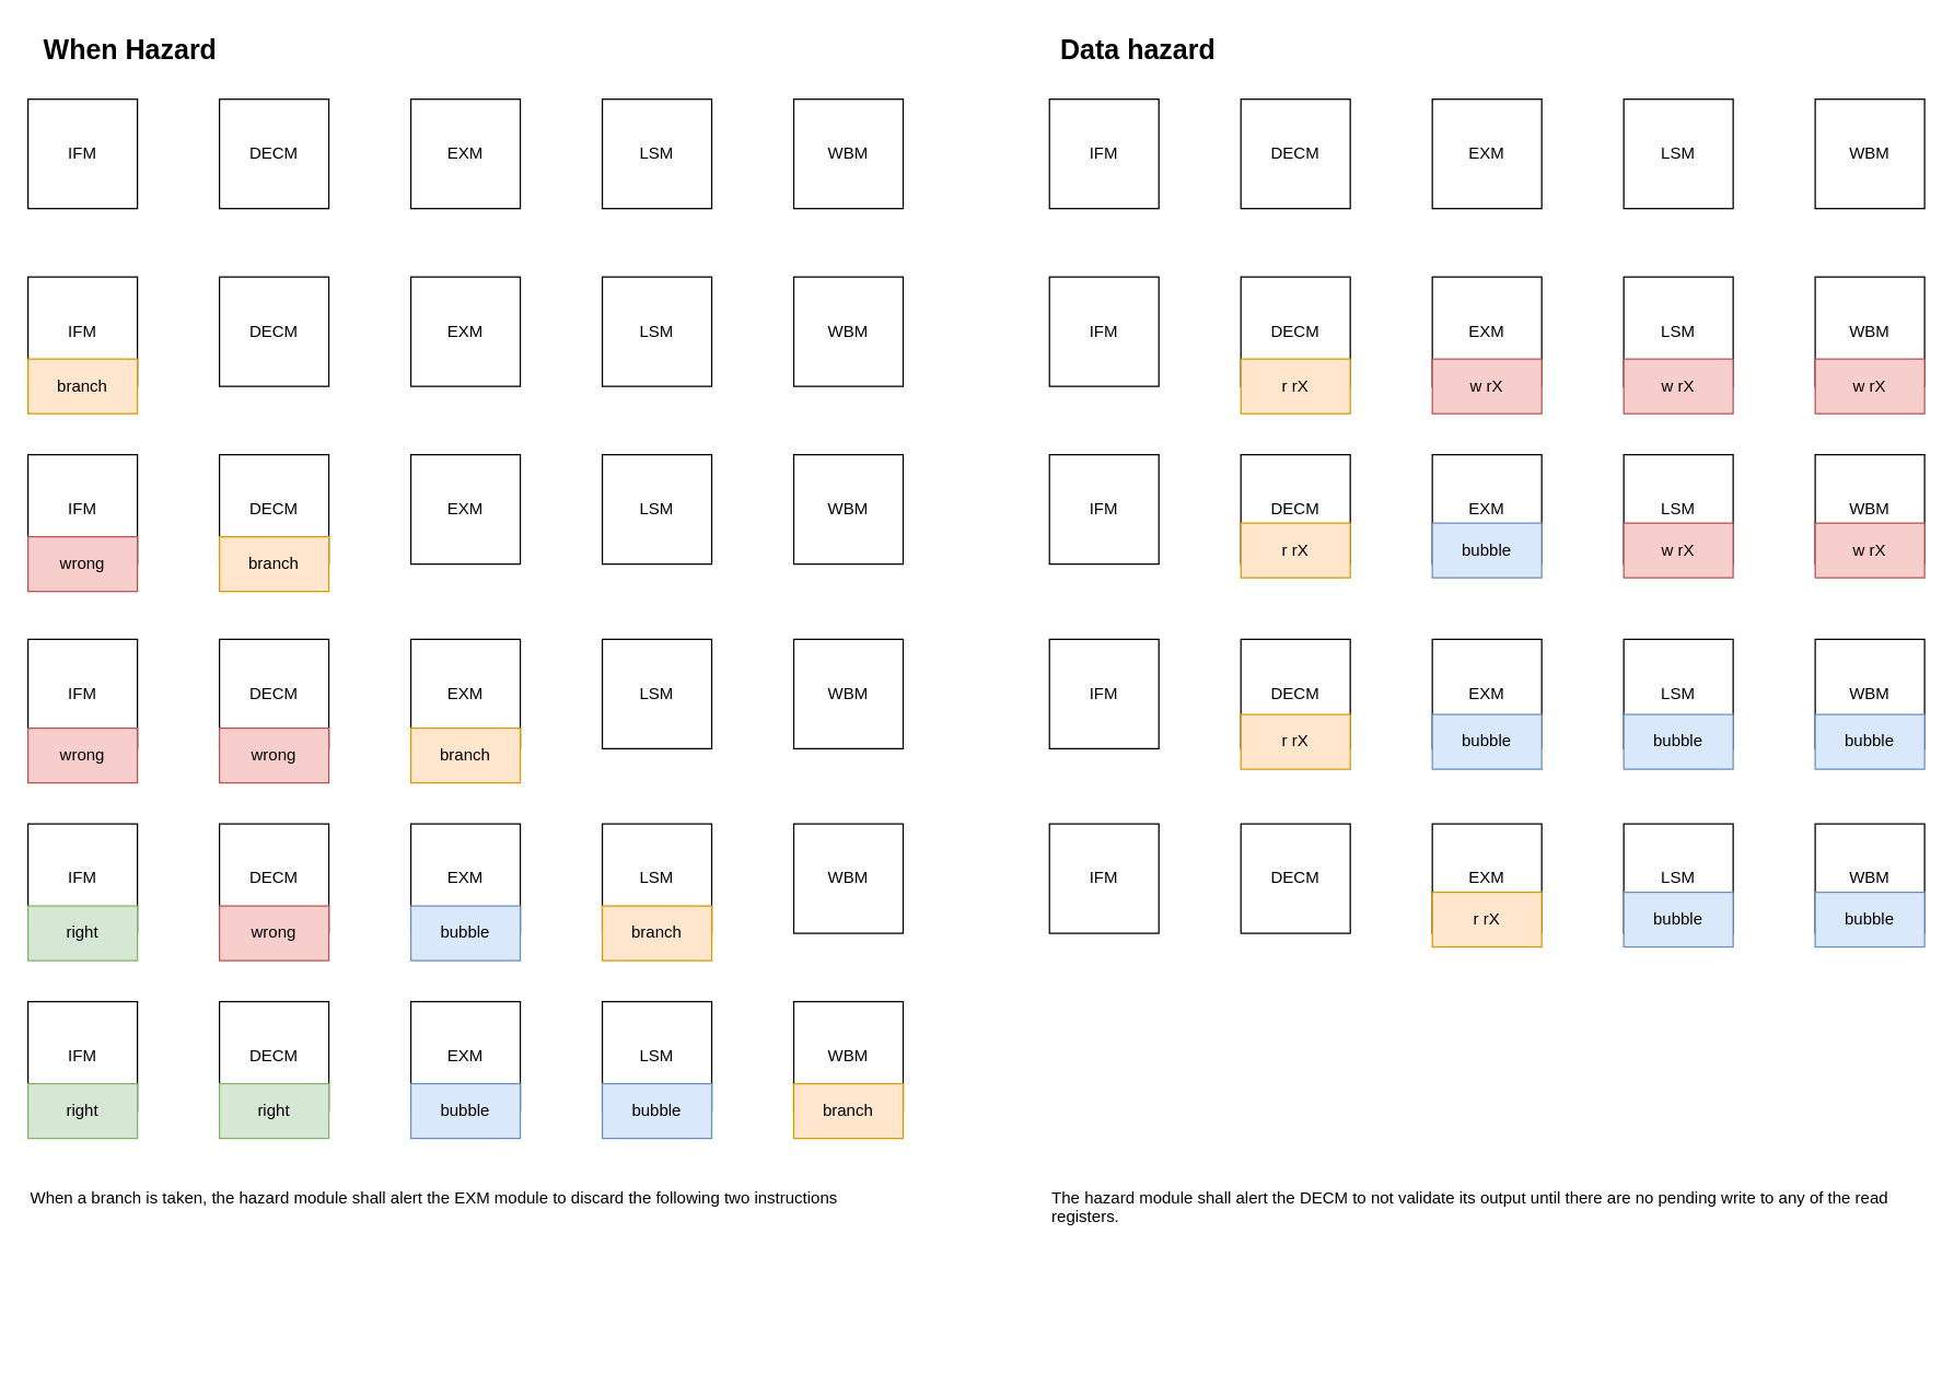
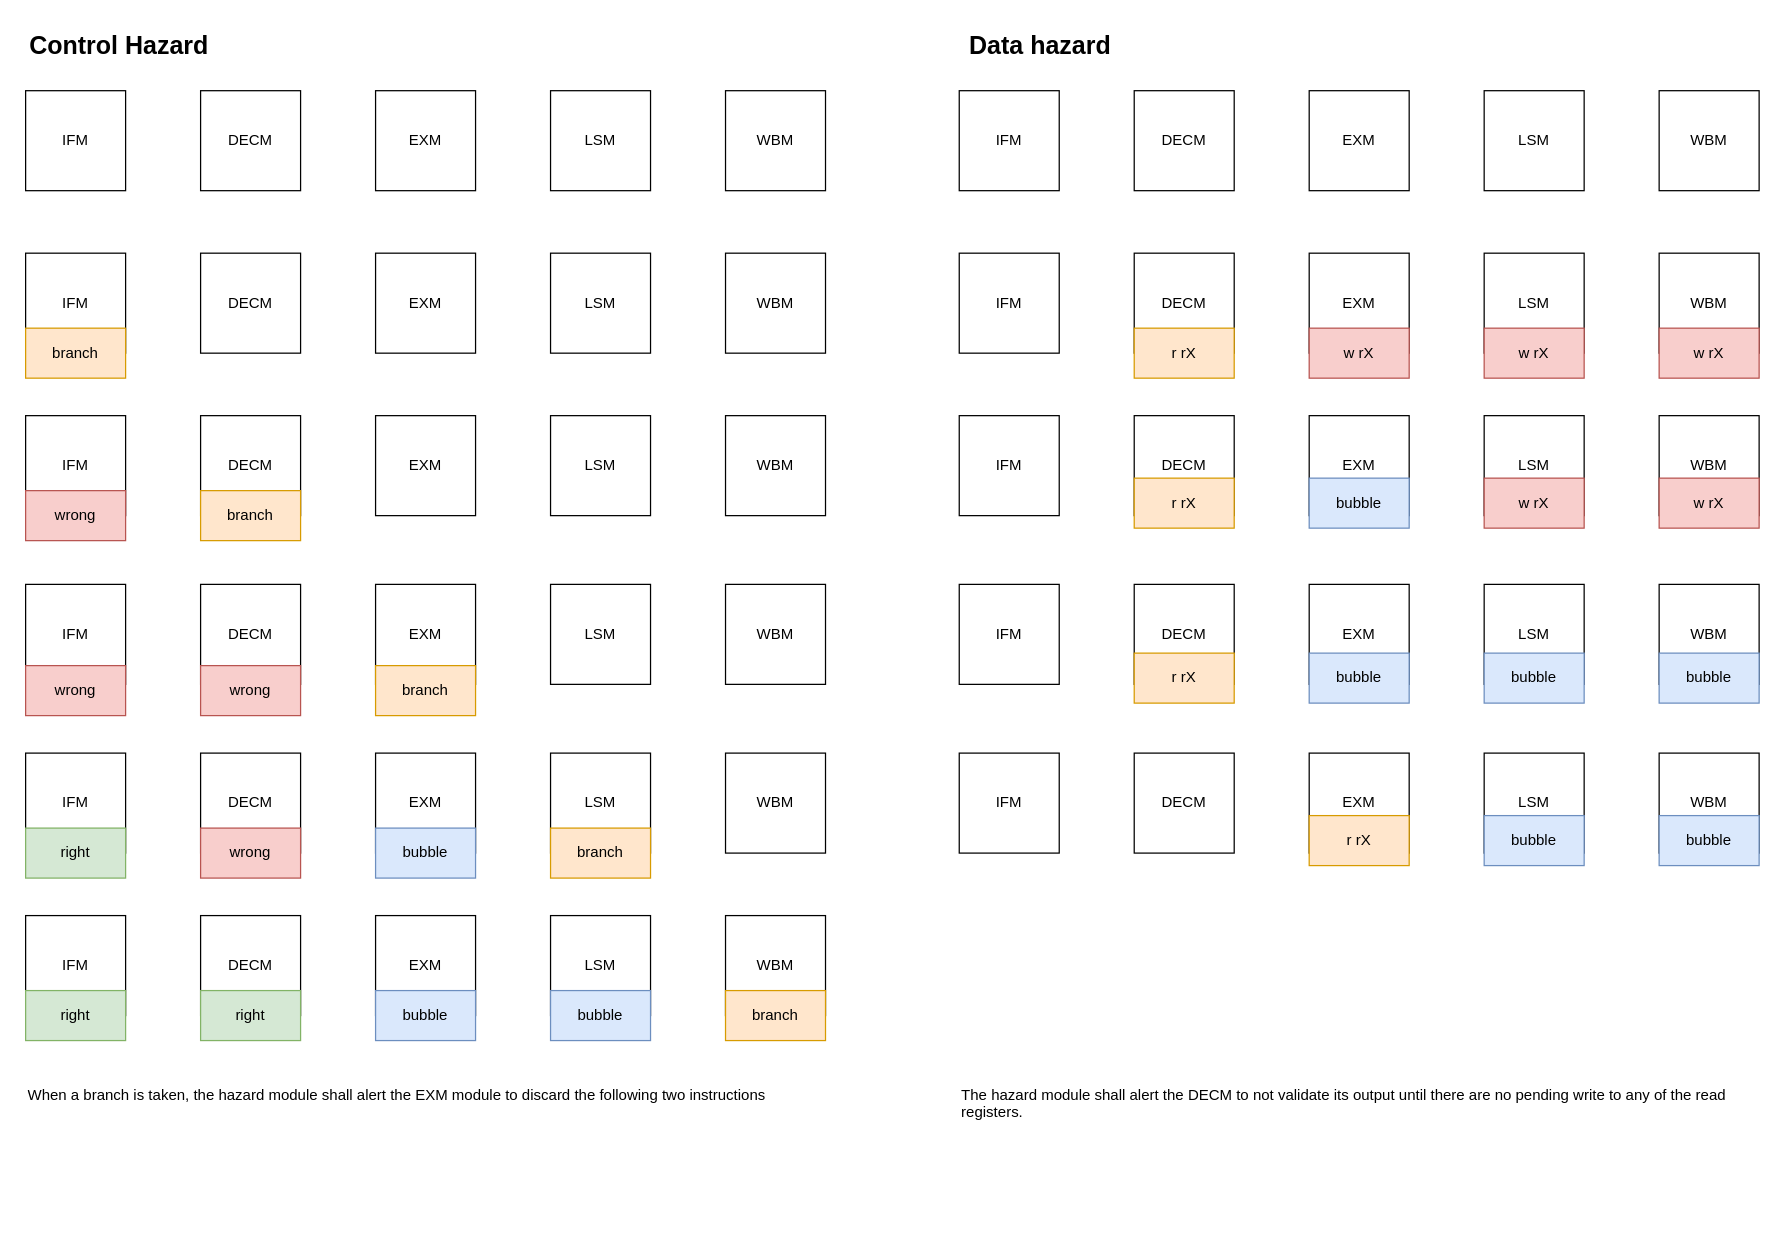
  <mxCell id="0" />
  <mxCell id="1" parent="0" />
- <mxCell id="2" value="When Hazard" style="text;html=1;align=center;verticalAlign=middle;whiteSpace=wrap;rounded=0;fontStyle=1;fontSize=20;" vertex="1" parent="1"><mxGeometry x="20" y="20" width="150" height="30" as="geometry" /></mxCell>
+ <mxCell id="2" value="Control Hazard" style="text;html=1;align=center;verticalAlign=middle;whiteSpace=wrap;rounded=0;fontStyle=1;fontSize=20;" vertex="1" parent="1"><mxGeometry x="20" y="20" width="150" height="30" as="geometry" /></mxCell>
  <mxCell id="3" value="IFM" style="whiteSpace=wrap;html=1;aspect=fixed;" vertex="1" parent="1"><mxGeometry x="20" y="72" width="80" height="80" as="geometry" /></mxCell>
  <mxCell id="4" value="DECM" style="whiteSpace=wrap;html=1;aspect=fixed;" vertex="1" parent="1"><mxGeometry x="160" y="72" width="80" height="80" as="geometry" /></mxCell>
  <mxCell id="5" value="EXM" style="whiteSpace=wrap;html=1;aspect=fixed;" vertex="1" parent="1"><mxGeometry x="300" y="72" width="80" height="80" as="geometry" /></mxCell>
  <mxCell id="6" value="LSM" style="whiteSpace=wrap;html=1;aspect=fixed;" vertex="1" parent="1"><mxGeometry x="440" y="72" width="80" height="80" as="geometry" /></mxCell>
  <mxCell id="7" value="WBM" style="whiteSpace=wrap;html=1;aspect=fixed;" vertex="1" parent="1"><mxGeometry x="580" y="72" width="80" height="80" as="geometry" /></mxCell>
  <mxCell id="8" value="IFM" style="whiteSpace=wrap;html=1;aspect=fixed;" vertex="1" parent="1"><mxGeometry x="20" y="202" width="80" height="80" as="geometry" /></mxCell>
  <mxCell id="9" value="DECM" style="whiteSpace=wrap;html=1;aspect=fixed;" vertex="1" parent="1"><mxGeometry x="160" y="202" width="80" height="80" as="geometry" /></mxCell>
  <mxCell id="10" value="EXM" style="whiteSpace=wrap;html=1;aspect=fixed;" vertex="1" parent="1"><mxGeometry x="300" y="202" width="80" height="80" as="geometry" /></mxCell>
  <mxCell id="11" value="LSM" style="whiteSpace=wrap;html=1;aspect=fixed;" vertex="1" parent="1"><mxGeometry x="440" y="202" width="80" height="80" as="geometry" /></mxCell>
  <mxCell id="12" value="WBM" style="whiteSpace=wrap;html=1;aspect=fixed;" vertex="1" parent="1"><mxGeometry x="580" y="202" width="80" height="80" as="geometry" /></mxCell>
  <mxCell id="13" value="branch" style="rounded=0;whiteSpace=wrap;html=1;fillColor=#ffe6cc;strokeColor=#d79b00;" vertex="1" parent="1"><mxGeometry x="20" y="262" width="80" height="40" as="geometry" /></mxCell>
  <mxCell id="14" value="IFM" style="whiteSpace=wrap;html=1;aspect=fixed;" vertex="1" parent="1"><mxGeometry x="20" y="332" width="80" height="80" as="geometry" /></mxCell>
  <mxCell id="15" value="DECM" style="whiteSpace=wrap;html=1;aspect=fixed;" vertex="1" parent="1"><mxGeometry x="160" y="332" width="80" height="80" as="geometry" /></mxCell>
  <mxCell id="16" value="EXM" style="whiteSpace=wrap;html=1;aspect=fixed;" vertex="1" parent="1"><mxGeometry x="300" y="332" width="80" height="80" as="geometry" /></mxCell>
  <mxCell id="17" value="LSM" style="whiteSpace=wrap;html=1;aspect=fixed;" vertex="1" parent="1"><mxGeometry x="440" y="332" width="80" height="80" as="geometry" /></mxCell>
  <mxCell id="18" value="WBM" style="whiteSpace=wrap;html=1;aspect=fixed;" vertex="1" parent="1"><mxGeometry x="580" y="332" width="80" height="80" as="geometry" /></mxCell>
  <mxCell id="19" value="branch" style="rounded=0;whiteSpace=wrap;html=1;fillColor=#ffe6cc;strokeColor=#d79b00;" vertex="1" parent="1"><mxGeometry x="160" y="392" width="80" height="40" as="geometry" /></mxCell>
  <mxCell id="20" value="IFM" style="whiteSpace=wrap;html=1;aspect=fixed;" vertex="1" parent="1"><mxGeometry x="20" y="467" width="80" height="80" as="geometry" /></mxCell>
  <mxCell id="21" value="DECM" style="whiteSpace=wrap;html=1;aspect=fixed;" vertex="1" parent="1"><mxGeometry x="160" y="467" width="80" height="80" as="geometry" /></mxCell>
  <mxCell id="22" value="EXM" style="whiteSpace=wrap;html=1;aspect=fixed;" vertex="1" parent="1"><mxGeometry x="300" y="467" width="80" height="80" as="geometry" /></mxCell>
  <mxCell id="23" value="LSM" style="whiteSpace=wrap;html=1;aspect=fixed;" vertex="1" parent="1"><mxGeometry x="440" y="467" width="80" height="80" as="geometry" /></mxCell>
  <mxCell id="24" value="WBM" style="whiteSpace=wrap;html=1;aspect=fixed;" vertex="1" parent="1"><mxGeometry x="580" y="467" width="80" height="80" as="geometry" /></mxCell>
  <mxCell id="25" value="branch" style="rounded=0;whiteSpace=wrap;html=1;fillColor=#ffe6cc;strokeColor=#d79b00;" vertex="1" parent="1"><mxGeometry x="300" y="532" width="80" height="40" as="geometry" /></mxCell>
  <mxCell id="26" value="wrong" style="rounded=0;whiteSpace=wrap;html=1;fillColor=#f8cecc;strokeColor=#b85450;" vertex="1" parent="1"><mxGeometry x="20" y="392" width="80" height="40" as="geometry" /></mxCell>
  <mxCell id="27" value="wrong" style="rounded=0;whiteSpace=wrap;html=1;fillColor=#f8cecc;strokeColor=#b85450;" vertex="1" parent="1"><mxGeometry x="160" y="532" width="80" height="40" as="geometry" /></mxCell>
  <mxCell id="28" value="wrong" style="rounded=0;whiteSpace=wrap;html=1;fillColor=#f8cecc;strokeColor=#b85450;" vertex="1" parent="1"><mxGeometry x="20" y="532" width="80" height="40" as="geometry" /></mxCell>
  <mxCell id="29" value="IFM" style="whiteSpace=wrap;html=1;aspect=fixed;" vertex="1" parent="1"><mxGeometry x="20" y="602" width="80" height="80" as="geometry" /></mxCell>
  <mxCell id="30" value="DECM" style="whiteSpace=wrap;html=1;aspect=fixed;" vertex="1" parent="1"><mxGeometry x="160" y="602" width="80" height="80" as="geometry" /></mxCell>
  <mxCell id="31" value="EXM" style="whiteSpace=wrap;html=1;aspect=fixed;" vertex="1" parent="1"><mxGeometry x="300" y="602" width="80" height="80" as="geometry" /></mxCell>
  <mxCell id="32" value="LSM" style="whiteSpace=wrap;html=1;aspect=fixed;" vertex="1" parent="1"><mxGeometry x="440" y="602" width="80" height="80" as="geometry" /></mxCell>
  <mxCell id="33" value="WBM" style="whiteSpace=wrap;html=1;aspect=fixed;" vertex="1" parent="1"><mxGeometry x="580" y="602" width="80" height="80" as="geometry" /></mxCell>
  <mxCell id="34" value="branch" style="rounded=0;whiteSpace=wrap;html=1;fillColor=#ffe6cc;strokeColor=#d79b00;" vertex="1" parent="1"><mxGeometry x="440" y="662" width="80" height="40" as="geometry" /></mxCell>
  <mxCell id="35" value="bubble" style="rounded=0;whiteSpace=wrap;html=1;fillColor=#dae8fc;strokeColor=#6c8ebf;" vertex="1" parent="1"><mxGeometry x="300" y="662" width="80" height="40" as="geometry" /></mxCell>
  <mxCell id="36" value="wrong" style="rounded=0;whiteSpace=wrap;html=1;fillColor=#f8cecc;strokeColor=#b85450;" vertex="1" parent="1"><mxGeometry x="160" y="662" width="80" height="40" as="geometry" /></mxCell>
  <mxCell id="37" value="right" style="rounded=0;whiteSpace=wrap;html=1;fillColor=#d5e8d4;strokeColor=#82b366;" vertex="1" parent="1"><mxGeometry x="20" y="662" width="80" height="40" as="geometry" /></mxCell>
  <mxCell id="38" value="IFM" style="whiteSpace=wrap;html=1;aspect=fixed;" vertex="1" parent="1"><mxGeometry x="20" y="732" width="80" height="80" as="geometry" /></mxCell>
  <mxCell id="39" value="DECM" style="whiteSpace=wrap;html=1;aspect=fixed;" vertex="1" parent="1"><mxGeometry x="160" y="732" width="80" height="80" as="geometry" /></mxCell>
  <mxCell id="40" value="EXM" style="whiteSpace=wrap;html=1;aspect=fixed;" vertex="1" parent="1"><mxGeometry x="300" y="732" width="80" height="80" as="geometry" /></mxCell>
  <mxCell id="41" value="LSM" style="whiteSpace=wrap;html=1;aspect=fixed;" vertex="1" parent="1"><mxGeometry x="440" y="732" width="80" height="80" as="geometry" /></mxCell>
  <mxCell id="42" value="WBM" style="whiteSpace=wrap;html=1;aspect=fixed;" vertex="1" parent="1"><mxGeometry x="580" y="732" width="80" height="80" as="geometry" /></mxCell>
  <mxCell id="43" value="branch" style="rounded=0;whiteSpace=wrap;html=1;fillColor=#ffe6cc;strokeColor=#d79b00;" vertex="1" parent="1"><mxGeometry x="580" y="792" width="80" height="40" as="geometry" /></mxCell>
  <mxCell id="44" value="bubble" style="rounded=0;whiteSpace=wrap;html=1;fillColor=#dae8fc;strokeColor=#6c8ebf;" vertex="1" parent="1"><mxGeometry x="440" y="792" width="80" height="40" as="geometry" /></mxCell>
  <mxCell id="45" value="bubble" style="rounded=0;whiteSpace=wrap;html=1;fillColor=#dae8fc;strokeColor=#6c8ebf;" vertex="1" parent="1"><mxGeometry x="300" y="792" width="80" height="40" as="geometry" /></mxCell>
  <mxCell id="46" value="right" style="rounded=0;whiteSpace=wrap;html=1;fillColor=#d5e8d4;strokeColor=#82b366;" vertex="1" parent="1"><mxGeometry x="160" y="792" width="80" height="40" as="geometry" /></mxCell>
  <mxCell id="47" value="right" style="rounded=0;whiteSpace=wrap;html=1;fillColor=#d5e8d4;strokeColor=#82b366;" vertex="1" parent="1"><mxGeometry x="20" y="792" width="80" height="40" as="geometry" /></mxCell>
  <mxCell id="48" value="&lt;p style=&quot;margin-top: 0px;&quot;&gt;When a branch is taken, the hazard module shall alert the EXM module to discard the following two instructions&lt;/p&gt;" style="text;html=1;whiteSpace=wrap;overflow=hidden;rounded=0;" vertex="1" parent="1"><mxGeometry x="20" y="862" width="620" height="120" as="geometry" /></mxCell>
  <mxCell id="49" value="Data hazard" style="text;html=1;align=center;verticalAlign=middle;whiteSpace=wrap;rounded=0;fontStyle=1;fontSize=20;" vertex="1" parent="1"><mxGeometry x="767" y="20" width="130" height="30" as="geometry" /></mxCell>
  <mxCell id="50" value="IFM" style="whiteSpace=wrap;html=1;aspect=fixed;" vertex="1" parent="1"><mxGeometry x="767" y="72" width="80" height="80" as="geometry" /></mxCell>
  <mxCell id="51" value="DECM" style="whiteSpace=wrap;html=1;aspect=fixed;" vertex="1" parent="1"><mxGeometry x="907" y="72" width="80" height="80" as="geometry" /></mxCell>
  <mxCell id="52" value="EXM" style="whiteSpace=wrap;html=1;aspect=fixed;" vertex="1" parent="1"><mxGeometry x="1047" y="72" width="80" height="80" as="geometry" /></mxCell>
  <mxCell id="53" value="LSM" style="whiteSpace=wrap;html=1;aspect=fixed;" vertex="1" parent="1"><mxGeometry x="1187" y="72" width="80" height="80" as="geometry" /></mxCell>
  <mxCell id="54" value="WBM" style="whiteSpace=wrap;html=1;aspect=fixed;" vertex="1" parent="1"><mxGeometry x="1327" y="72" width="80" height="80" as="geometry" /></mxCell>
  <mxCell id="55" value="IFM" style="whiteSpace=wrap;html=1;aspect=fixed;" vertex="1" parent="1"><mxGeometry x="767" y="202" width="80" height="80" as="geometry" /></mxCell>
  <mxCell id="56" value="DECM" style="whiteSpace=wrap;html=1;aspect=fixed;" vertex="1" parent="1"><mxGeometry x="907" y="202" width="80" height="80" as="geometry" /></mxCell>
  <mxCell id="57" value="EXM" style="whiteSpace=wrap;html=1;aspect=fixed;" vertex="1" parent="1"><mxGeometry x="1047" y="202" width="80" height="80" as="geometry" /></mxCell>
  <mxCell id="58" value="LSM" style="whiteSpace=wrap;html=1;aspect=fixed;" vertex="1" parent="1"><mxGeometry x="1187" y="202" width="80" height="80" as="geometry" /></mxCell>
  <mxCell id="59" value="WBM" style="whiteSpace=wrap;html=1;aspect=fixed;" vertex="1" parent="1"><mxGeometry x="1327" y="202" width="80" height="80" as="geometry" /></mxCell>
  <mxCell id="60" value="w rX" style="rounded=0;whiteSpace=wrap;html=1;fillColor=#f8cecc;strokeColor=#b85450;" vertex="1" parent="1"><mxGeometry x="1327" y="262" width="80" height="40" as="geometry" /></mxCell>
  <mxCell id="61" value="IFM" style="whiteSpace=wrap;html=1;aspect=fixed;" vertex="1" parent="1"><mxGeometry x="767" y="332" width="80" height="80" as="geometry" /></mxCell>
  <mxCell id="62" value="DECM" style="whiteSpace=wrap;html=1;aspect=fixed;" vertex="1" parent="1"><mxGeometry x="907" y="332" width="80" height="80" as="geometry" /></mxCell>
  <mxCell id="63" value="EXM" style="whiteSpace=wrap;html=1;aspect=fixed;" vertex="1" parent="1"><mxGeometry x="1047" y="332" width="80" height="80" as="geometry" /></mxCell>
  <mxCell id="64" value="LSM" style="whiteSpace=wrap;html=1;aspect=fixed;" vertex="1" parent="1"><mxGeometry x="1187" y="332" width="80" height="80" as="geometry" /></mxCell>
  <mxCell id="65" value="WBM" style="whiteSpace=wrap;html=1;aspect=fixed;" vertex="1" parent="1"><mxGeometry x="1327" y="332" width="80" height="80" as="geometry" /></mxCell>
  <mxCell id="66" value="IFM" style="whiteSpace=wrap;html=1;aspect=fixed;" vertex="1" parent="1"><mxGeometry x="767" y="467" width="80" height="80" as="geometry" /></mxCell>
  <mxCell id="67" value="DECM" style="whiteSpace=wrap;html=1;aspect=fixed;" vertex="1" parent="1"><mxGeometry x="907" y="467" width="80" height="80" as="geometry" /></mxCell>
  <mxCell id="68" value="EXM" style="whiteSpace=wrap;html=1;aspect=fixed;" vertex="1" parent="1"><mxGeometry x="1047" y="467" width="80" height="80" as="geometry" /></mxCell>
  <mxCell id="69" value="LSM" style="whiteSpace=wrap;html=1;aspect=fixed;" vertex="1" parent="1"><mxGeometry x="1187" y="467" width="80" height="80" as="geometry" /></mxCell>
  <mxCell id="70" value="WBM" style="whiteSpace=wrap;html=1;aspect=fixed;" vertex="1" parent="1"><mxGeometry x="1327" y="467" width="80" height="80" as="geometry" /></mxCell>
  <mxCell id="71" value="IFM" style="whiteSpace=wrap;html=1;aspect=fixed;" vertex="1" parent="1"><mxGeometry x="767" y="602" width="80" height="80" as="geometry" /></mxCell>
  <mxCell id="72" value="DECM" style="whiteSpace=wrap;html=1;aspect=fixed;" vertex="1" parent="1"><mxGeometry x="907" y="602" width="80" height="80" as="geometry" /></mxCell>
  <mxCell id="73" value="EXM" style="whiteSpace=wrap;html=1;aspect=fixed;" vertex="1" parent="1"><mxGeometry x="1047" y="602" width="80" height="80" as="geometry" /></mxCell>
  <mxCell id="74" value="LSM" style="whiteSpace=wrap;html=1;aspect=fixed;" vertex="1" parent="1"><mxGeometry x="1187" y="602" width="80" height="80" as="geometry" /></mxCell>
  <mxCell id="75" value="WBM" style="whiteSpace=wrap;html=1;aspect=fixed;" vertex="1" parent="1"><mxGeometry x="1327" y="602" width="80" height="80" as="geometry" /></mxCell>
  <mxCell id="76" value="w rX" style="rounded=0;whiteSpace=wrap;html=1;fillColor=#f8cecc;strokeColor=#b85450;" vertex="1" parent="1"><mxGeometry x="1187" y="262" width="80" height="40" as="geometry" /></mxCell>
  <mxCell id="77" value="w rX" style="rounded=0;whiteSpace=wrap;html=1;fillColor=#f8cecc;strokeColor=#b85450;" vertex="1" parent="1"><mxGeometry x="1047" y="262" width="80" height="40" as="geometry" /></mxCell>
  <mxCell id="78" value="r rX" style="rounded=0;whiteSpace=wrap;html=1;fillColor=#ffe6cc;strokeColor=#d79b00;" vertex="1" parent="1"><mxGeometry x="907" y="262" width="80" height="40" as="geometry" /></mxCell>
  <mxCell id="79" value="w rX" style="rounded=0;whiteSpace=wrap;html=1;fillColor=#f8cecc;strokeColor=#b85450;" vertex="1" parent="1"><mxGeometry x="1327" y="382" width="80" height="40" as="geometry" /></mxCell>
  <mxCell id="80" value="w rX" style="rounded=0;whiteSpace=wrap;html=1;fillColor=#f8cecc;strokeColor=#b85450;" vertex="1" parent="1"><mxGeometry x="1187" y="382" width="80" height="40" as="geometry" /></mxCell>
  <mxCell id="81" value="bubble" style="rounded=0;whiteSpace=wrap;html=1;fillColor=#dae8fc;strokeColor=#6c8ebf;" vertex="1" parent="1"><mxGeometry x="1047" y="382" width="80" height="40" as="geometry" /></mxCell>
  <mxCell id="82" value="r rX" style="rounded=0;whiteSpace=wrap;html=1;fillColor=#ffe6cc;strokeColor=#d79b00;" vertex="1" parent="1"><mxGeometry x="907" y="382" width="80" height="40" as="geometry" /></mxCell>
  <mxCell id="83" value="bubble" style="rounded=0;whiteSpace=wrap;html=1;fillColor=#dae8fc;strokeColor=#6c8ebf;" vertex="1" parent="1"><mxGeometry x="1327" y="522" width="80" height="40" as="geometry" /></mxCell>
  <mxCell id="84" value="bubble" style="rounded=0;whiteSpace=wrap;html=1;fillColor=#dae8fc;strokeColor=#6c8ebf;" vertex="1" parent="1"><mxGeometry x="1187" y="522" width="80" height="40" as="geometry" /></mxCell>
  <mxCell id="85" value="bubble" style="rounded=0;whiteSpace=wrap;html=1;fillColor=#dae8fc;strokeColor=#6c8ebf;" vertex="1" parent="1"><mxGeometry x="1047" y="522" width="80" height="40" as="geometry" /></mxCell>
  <mxCell id="86" value="r rX" style="rounded=0;whiteSpace=wrap;html=1;fillColor=#ffe6cc;strokeColor=#d79b00;" vertex="1" parent="1"><mxGeometry x="907" y="522" width="80" height="40" as="geometry" /></mxCell>
  <mxCell id="87" value="bubble" style="rounded=0;whiteSpace=wrap;html=1;fillColor=#dae8fc;strokeColor=#6c8ebf;" vertex="1" parent="1"><mxGeometry x="1327" y="652" width="80" height="40" as="geometry" /></mxCell>
  <mxCell id="88" value="bubble" style="rounded=0;whiteSpace=wrap;html=1;fillColor=#dae8fc;strokeColor=#6c8ebf;" vertex="1" parent="1"><mxGeometry x="1187" y="652" width="80" height="40" as="geometry" /></mxCell>
  <mxCell id="89" value="r rX" style="rounded=0;whiteSpace=wrap;html=1;fillColor=#ffe6cc;strokeColor=#d79b00;" vertex="1" parent="1"><mxGeometry x="1047" y="652" width="80" height="40" as="geometry" /></mxCell>
  <mxCell id="90" value="&lt;p style=&quot;margin-top: 0px;&quot;&gt;The hazard module shall alert the DECM to not validate its output until there are no pending write to any of the read registers.&lt;/p&gt;" style="text;html=1;whiteSpace=wrap;overflow=hidden;rounded=0;" vertex="1" parent="1"><mxGeometry x="767" y="862" width="620" height="120" as="geometry" /></mxCell>
